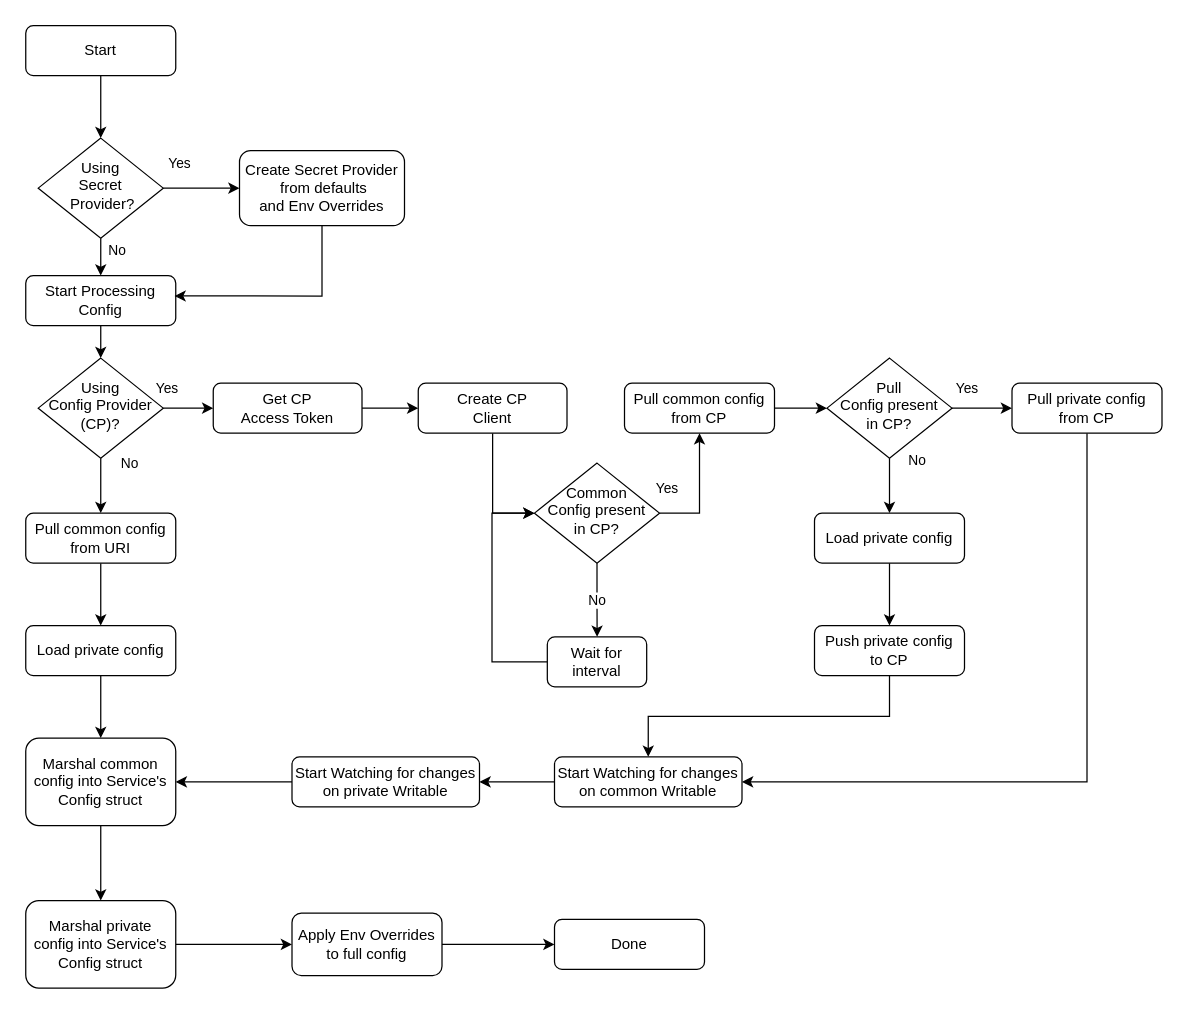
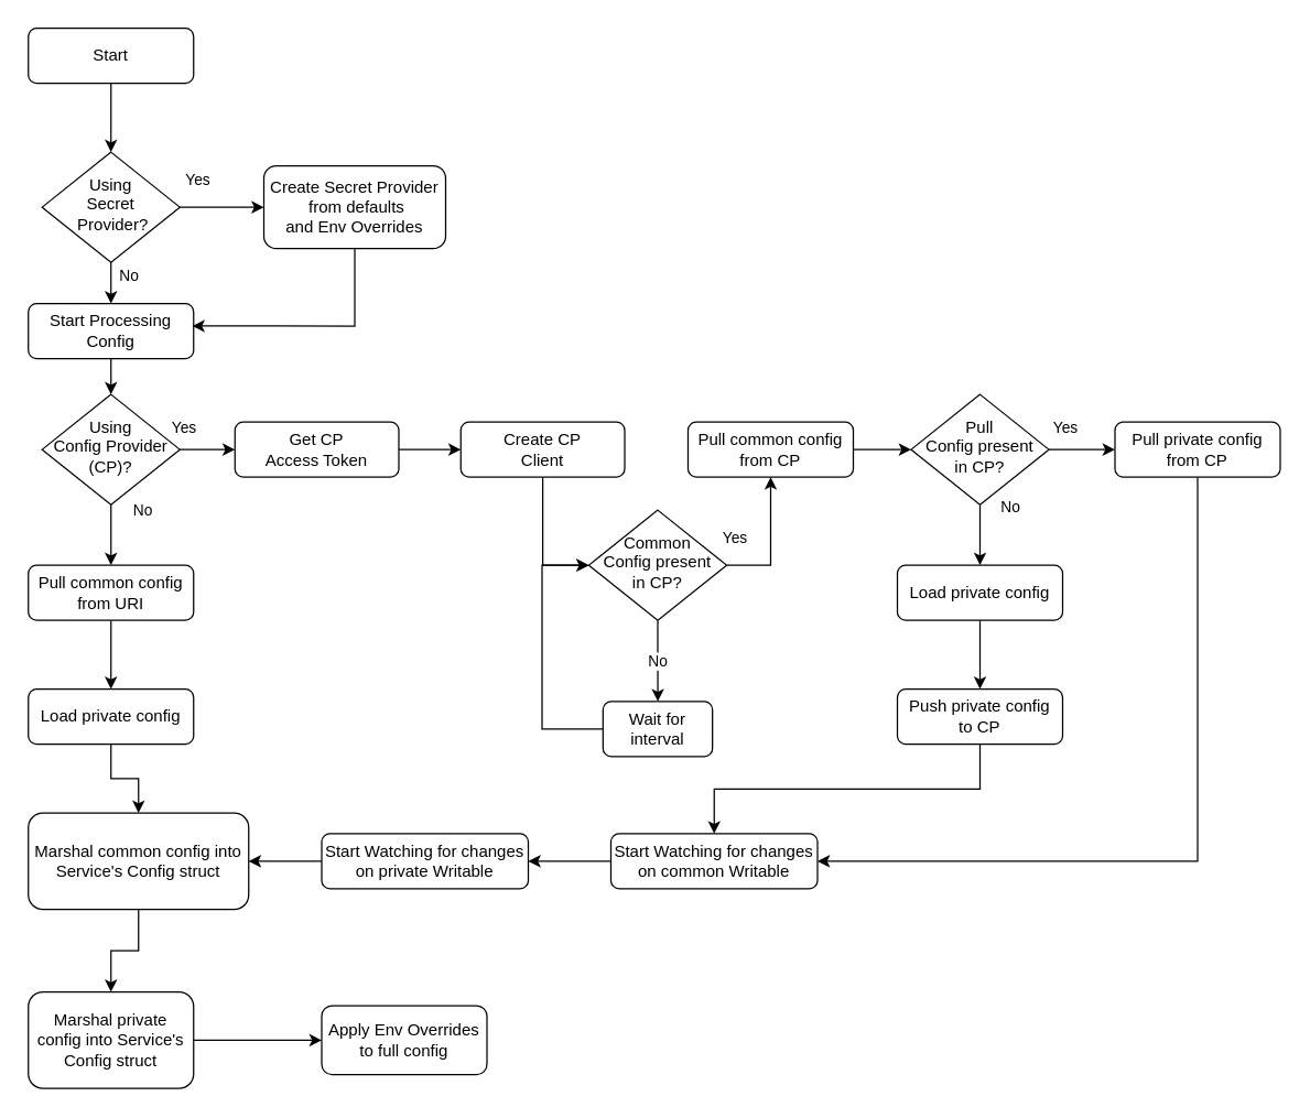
  <mxCell id="0" />
  <mxCell id="1" parent="0" />
  <mxCell id="2" value="" style="edgeStyle=orthogonalEdgeStyle;rounded=0;orthogonalLoop=1;jettySize=auto;html=1;" edge="1" parent="1" source="3" target="8"><mxGeometry relative="1" as="geometry" /></mxCell>
  <mxCell id="3" value="Load private config" style="rounded=1;whiteSpace=wrap;html=1;fontSize=12;glass=0;strokeWidth=1;shadow=0;" parent="1" vertex="1"><mxGeometry x="651" y="410" width="120" height="40" as="geometry" /></mxCell>
  <mxCell id="4" value="Yes" style="edgeStyle=orthogonalEdgeStyle;rounded=0;orthogonalLoop=1;jettySize=auto;html=1;" edge="1" parent="1" source="6" target="33"><mxGeometry x="-0.85" y="16" relative="1" as="geometry"><mxPoint as="offset" /></mxGeometry></mxCell>
  <mxCell id="5" value="No" style="edgeStyle=orthogonalEdgeStyle;rounded=0;orthogonalLoop=1;jettySize=auto;html=1;" edge="1" parent="1" source="6" target="26"><mxGeometry x="-0.818" y="23" relative="1" as="geometry"><mxPoint as="offset" /></mxGeometry></mxCell>
  <mxCell id="6" value="Using &lt;br&gt;Config Provider (CP)?" style="rhombus;whiteSpace=wrap;html=1;shadow=0;fontFamily=Helvetica;fontSize=12;align=center;strokeWidth=1;spacing=6;spacingTop=-4;" parent="1" vertex="1"><mxGeometry x="30" y="286" width="100" height="80" as="geometry" /></mxCell>
  <mxCell id="7" style="edgeStyle=orthogonalEdgeStyle;rounded=0;orthogonalLoop=1;jettySize=auto;html=1;entryX=0.5;entryY=0;entryDx=0;entryDy=0;exitX=0.5;exitY=1;exitDx=0;exitDy=0;" parent="1" source="8" target="39" edge="1"><mxGeometry relative="1" as="geometry" /></mxCell>
  <mxCell id="8" value="Push private config&lt;br&gt;&amp;nbsp;to CP&amp;nbsp;" style="rounded=1;whiteSpace=wrap;html=1;fontSize=12;glass=0;strokeWidth=1;shadow=0;" parent="1" vertex="1"><mxGeometry x="651" y="500" width="120" height="40" as="geometry" /></mxCell>
- <mxCell id="9" value="Done" style="rounded=1;whiteSpace=wrap;html=1;fontSize=12;glass=0;strokeWidth=1;shadow=0;" parent="1" vertex="1"><mxGeometry x="443" y="735" width="120" height="40" as="geometry" /></mxCell>
  <mxCell id="10" style="edgeStyle=orthogonalEdgeStyle;rounded=0;orthogonalLoop=1;jettySize=auto;html=1;entryX=0.5;entryY=0;entryDx=0;entryDy=0;" parent="1" source="11" target="37" edge="1"><mxGeometry relative="1" as="geometry" /></mxCell>
- <mxCell id="11" value="Marshal common config into Service's Config struct" style="rounded=1;whiteSpace=wrap;html=1;fontSize=12;glass=0;strokeWidth=1;shadow=0;" parent="1" vertex="1"><mxGeometry x="20" y="590" width="120" height="70" as="geometry" /></mxCell>
+ <mxCell id="11" value="Marshal common config into Service's Config struct" style="rounded=1;whiteSpace=wrap;html=1;fontSize=12;glass=0;strokeWidth=1;shadow=0;" parent="1" vertex="1"><mxGeometry x="20" y="590" width="160" height="70" as="geometry" /></mxCell>
  <mxCell id="12" value="Yes" style="edgeStyle=orthogonalEdgeStyle;rounded=0;orthogonalLoop=1;jettySize=auto;html=1;" edge="1" parent="1" source="14" target="16"><mxGeometry x="-0.5" y="16" relative="1" as="geometry"><mxPoint as="offset" /></mxGeometry></mxCell>
  <mxCell id="13" value="No" style="edgeStyle=orthogonalEdgeStyle;rounded=0;orthogonalLoop=1;jettySize=auto;html=1;" edge="1" parent="1" source="14" target="3"><mxGeometry x="-0.892" y="22" relative="1" as="geometry"><mxPoint as="offset" /></mxGeometry></mxCell>
  <mxCell id="14" value="Pull&lt;br&gt;Config present in CP?" style="rhombus;whiteSpace=wrap;html=1;shadow=0;fontFamily=Helvetica;fontSize=12;align=center;strokeWidth=1;spacing=6;spacingTop=-4;" parent="1" vertex="1"><mxGeometry x="661" y="286" width="100" height="80" as="geometry" /></mxCell>
  <mxCell id="15" style="edgeStyle=orthogonalEdgeStyle;rounded=0;orthogonalLoop=1;jettySize=auto;html=1;entryX=1;entryY=0.5;entryDx=0;entryDy=0;" parent="1" source="16" target="39" edge="1"><mxGeometry relative="1" as="geometry"><Array as="points"><mxPoint x="869" y="625" /></Array></mxGeometry></mxCell>
  <mxCell id="16" value="Pull private config&lt;br&gt;from CP" style="rounded=1;whiteSpace=wrap;html=1;fontSize=12;glass=0;strokeWidth=1;shadow=0;" parent="1" vertex="1"><mxGeometry x="809" y="306" width="120" height="40" as="geometry" /></mxCell>
  <mxCell id="17" value="" style="edgeStyle=orthogonalEdgeStyle;rounded=0;orthogonalLoop=1;jettySize=auto;html=1;" parent="1" source="18" target="6" edge="1"><mxGeometry relative="1" as="geometry" /></mxCell>
  <mxCell id="18" value="Start Processing Config" style="rounded=1;whiteSpace=wrap;html=1;fontSize=12;glass=0;strokeWidth=1;shadow=0;" parent="1" vertex="1"><mxGeometry x="20" y="220" width="120" height="40" as="geometry" /></mxCell>
  <mxCell id="19" value="" style="edgeStyle=orthogonalEdgeStyle;rounded=0;orthogonalLoop=1;jettySize=auto;html=1;" edge="1" parent="1" source="20" target="14"><mxGeometry relative="1" as="geometry" /></mxCell>
  <mxCell id="20" value="Pull common config from CP" style="rounded=1;whiteSpace=wrap;html=1;fontSize=12;glass=0;strokeWidth=1;shadow=0;" parent="1" vertex="1"><mxGeometry x="499" y="306" width="120" height="40" as="geometry" /></mxCell>
  <mxCell id="21" value="" style="edgeStyle=orthogonalEdgeStyle;rounded=0;orthogonalLoop=1;jettySize=auto;html=1;" edge="1" parent="1" source="22" target="11"><mxGeometry relative="1" as="geometry" /></mxCell>
  <mxCell id="22" value="Load private config" style="rounded=1;whiteSpace=wrap;html=1;fontSize=12;glass=0;strokeWidth=1;shadow=0;" parent="1" vertex="1"><mxGeometry x="20" y="500" width="120" height="40" as="geometry" /></mxCell>
- <mxCell id="23" style="edgeStyle=orthogonalEdgeStyle;rounded=0;orthogonalLoop=1;jettySize=auto;html=1;exitX=1;exitY=0.5;exitDx=0;exitDy=0;entryX=0;entryY=0.5;entryDx=0;entryDy=0;" parent="1" source="24" target="9" edge="1"><mxGeometry relative="1" as="geometry" /></mxCell>
  <mxCell id="24" value="Apply Env Overrides to full config" style="rounded=1;whiteSpace=wrap;html=1;fontSize=12;glass=0;strokeWidth=1;shadow=0;" parent="1" vertex="1"><mxGeometry x="233" y="730" width="120" height="50" as="geometry" /></mxCell>
  <mxCell id="25" value="" style="edgeStyle=orthogonalEdgeStyle;rounded=0;orthogonalLoop=1;jettySize=auto;html=1;" edge="1" parent="1" source="26" target="22"><mxGeometry relative="1" as="geometry" /></mxCell>
  <mxCell id="26" value="Pull common config from URI" style="rounded=1;whiteSpace=wrap;html=1;fontSize=12;glass=0;strokeWidth=1;shadow=0;" parent="1" vertex="1"><mxGeometry x="20" y="410" width="120" height="40" as="geometry" /></mxCell>
  <mxCell id="27" value="No" style="edgeStyle=orthogonalEdgeStyle;rounded=0;orthogonalLoop=1;jettySize=auto;html=1;" parent="1" source="29" target="18" edge="1"><mxGeometry x="0.2" y="13" relative="1" as="geometry"><mxPoint as="offset" /></mxGeometry></mxCell>
  <mxCell id="28" value="Yes" style="edgeStyle=orthogonalEdgeStyle;rounded=0;orthogonalLoop=1;jettySize=auto;html=1;" edge="1" parent="1" source="29" target="31"><mxGeometry x="-0.574" y="20" relative="1" as="geometry"><mxPoint as="offset" /></mxGeometry></mxCell>
  <mxCell id="29" value="Using &lt;br&gt;Secret&lt;br&gt;&amp;nbsp;Provider?" style="rhombus;whiteSpace=wrap;html=1;shadow=0;fontFamily=Helvetica;fontSize=12;align=center;strokeWidth=1;spacing=6;spacingTop=-4;" parent="1" vertex="1"><mxGeometry x="30" y="110" width="100" height="80" as="geometry" /></mxCell>
  <mxCell id="30" style="edgeStyle=orthogonalEdgeStyle;rounded=0;orthogonalLoop=1;jettySize=auto;html=1;entryX=0.992;entryY=0.407;entryDx=0;entryDy=0;entryPerimeter=0;exitX=0.5;exitY=1;exitDx=0;exitDy=0;" parent="1" source="31" target="18" edge="1"><mxGeometry relative="1" as="geometry"><mxPoint x="253" y="250" as="targetPoint" /></mxGeometry></mxCell>
  <mxCell id="31" value="Create Secret Provider&lt;br&gt;&amp;nbsp;from defaults &lt;br&gt;and Env Overrides" style="rounded=1;whiteSpace=wrap;html=1;fontSize=12;glass=0;strokeWidth=1;shadow=0;" parent="1" vertex="1"><mxGeometry x="191" y="120" width="132" height="60" as="geometry" /></mxCell>
  <mxCell id="32" value="" style="edgeStyle=orthogonalEdgeStyle;rounded=0;orthogonalLoop=1;jettySize=auto;html=1;" edge="1" parent="1" source="33" target="35"><mxGeometry relative="1" as="geometry" /></mxCell>
  <mxCell id="33" value="Get CP &lt;br&gt;Access Token" style="rounded=1;whiteSpace=wrap;html=1;fontSize=12;glass=0;strokeWidth=1;shadow=0;" parent="1" vertex="1"><mxGeometry x="170" y="306" width="119" height="40" as="geometry" /></mxCell>
  <mxCell id="34" value="" style="edgeStyle=orthogonalEdgeStyle;rounded=0;orthogonalLoop=1;jettySize=auto;html=1;entryX=0;entryY=0.5;entryDx=0;entryDy=0;" edge="1" parent="1" source="35" target="44"><mxGeometry relative="1" as="geometry" /></mxCell>
  <mxCell id="35" value="Create CP &lt;br&gt;Client" style="rounded=1;whiteSpace=wrap;html=1;fontSize=12;glass=0;strokeWidth=1;shadow=0;" parent="1" vertex="1"><mxGeometry x="334" y="306" width="119" height="40" as="geometry" /></mxCell>
  <mxCell id="36" style="edgeStyle=orthogonalEdgeStyle;rounded=0;orthogonalLoop=1;jettySize=auto;html=1;entryX=0;entryY=0.5;entryDx=0;entryDy=0;" parent="1" source="37" target="24" edge="1"><mxGeometry relative="1" as="geometry" /></mxCell>
  <mxCell id="37" value="Marshal private &lt;br&gt;config into Service's Config struct" style="rounded=1;whiteSpace=wrap;html=1;fontSize=12;glass=0;strokeWidth=1;shadow=0;" parent="1" vertex="1"><mxGeometry x="20" y="720" width="120" height="70" as="geometry" /></mxCell>
  <mxCell id="38" value="" style="edgeStyle=orthogonalEdgeStyle;rounded=0;orthogonalLoop=1;jettySize=auto;html=1;" parent="1" source="39" target="41" edge="1"><mxGeometry relative="1" as="geometry" /></mxCell>
  <mxCell id="39" value="Start Watching for changes on common Writable" style="rounded=1;whiteSpace=wrap;html=1;fontSize=12;glass=0;strokeWidth=1;shadow=0;" parent="1" vertex="1"><mxGeometry x="443" y="605" width="150" height="40" as="geometry" /></mxCell>
  <mxCell id="40" style="edgeStyle=orthogonalEdgeStyle;rounded=0;orthogonalLoop=1;jettySize=auto;html=1;entryX=1;entryY=0.5;entryDx=0;entryDy=0;" parent="1" source="41" target="11" edge="1"><mxGeometry relative="1" as="geometry" /></mxCell>
  <mxCell id="41" value="Start Watching for changes on private Writable" style="rounded=1;whiteSpace=wrap;html=1;fontSize=12;glass=0;strokeWidth=1;shadow=0;" parent="1" vertex="1"><mxGeometry x="233" y="605" width="150" height="40" as="geometry" /></mxCell>
  <mxCell id="42" value="Yes" style="edgeStyle=orthogonalEdgeStyle;rounded=0;orthogonalLoop=1;jettySize=auto;html=1;entryX=0.5;entryY=1;entryDx=0;entryDy=0;exitX=1;exitY=0.5;exitDx=0;exitDy=0;" edge="1" parent="1" source="44" target="20"><mxGeometry x="-0.875" y="20" relative="1" as="geometry"><mxPoint x="603" y="380" as="targetPoint" /><mxPoint as="offset" /></mxGeometry></mxCell>
  <mxCell id="43" value="No" style="edgeStyle=orthogonalEdgeStyle;rounded=0;orthogonalLoop=1;jettySize=auto;html=1;" edge="1" parent="1" source="44" target="46"><mxGeometry relative="1" as="geometry" /></mxCell>
  <mxCell id="44" value="Common&lt;br&gt;Config present in CP?" style="rhombus;whiteSpace=wrap;html=1;shadow=0;fontFamily=Helvetica;fontSize=12;align=center;strokeWidth=1;spacing=6;spacingTop=-4;" vertex="1" parent="1"><mxGeometry x="427" y="370" width="100" height="80" as="geometry" /></mxCell>
  <mxCell id="45" style="edgeStyle=orthogonalEdgeStyle;rounded=0;orthogonalLoop=1;jettySize=auto;html=1;exitX=0;exitY=0.5;exitDx=0;exitDy=0;entryX=0;entryY=0.5;entryDx=0;entryDy=0;" edge="1" parent="1" source="46" target="44"><mxGeometry relative="1" as="geometry"><mxPoint x="423" y="450" as="targetPoint" /><Array as="points"><mxPoint x="393" y="529" /><mxPoint x="393" y="410" /></Array></mxGeometry></mxCell>
  <mxCell id="46" value="Wait for interval" style="rounded=1;whiteSpace=wrap;html=1;fontSize=12;glass=0;strokeWidth=1;shadow=0;" vertex="1" parent="1"><mxGeometry x="437.25" y="509" width="79.5" height="40" as="geometry" /></mxCell>
  <mxCell id="47" value="" style="edgeStyle=orthogonalEdgeStyle;rounded=0;orthogonalLoop=1;jettySize=auto;html=1;" edge="1" parent="1" source="48" target="29"><mxGeometry relative="1" as="geometry" /></mxCell>
  <mxCell id="48" value="Start" style="rounded=1;whiteSpace=wrap;html=1;fontSize=12;glass=0;strokeWidth=1;shadow=0;" vertex="1" parent="1"><mxGeometry x="20" y="20" width="120" height="40" as="geometry" /></mxCell>
